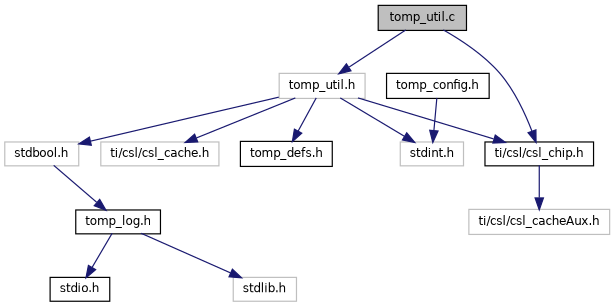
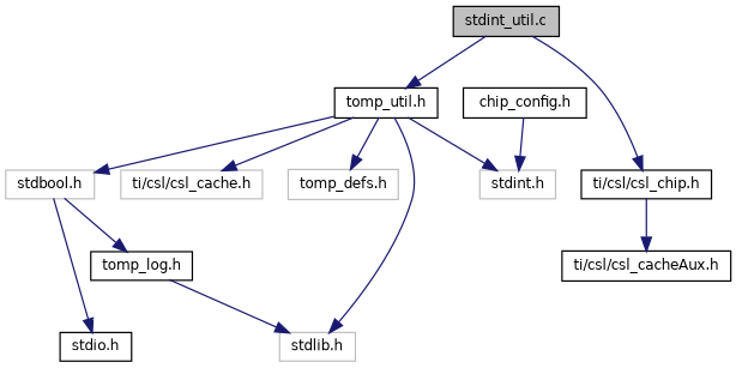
  digraph {
    node [color=black fillcolor=white fontname=Helvetica fontsize=10 shape=record style=filled]
    edge [color=midnightblue fontname=Helvetica fontsize=10 labelfontname=Helvetica labelfontsize=10 style=solid]
-   n1 [fillcolor=grey75 fontcolor=black height=0.2 label="tomp_util.c" width=0.4]
-   n2 [color=grey75 height=0.2 label="tomp_util.h" width=0.4]
+   n1 [fillcolor=grey75 fontcolor=black height=0.2 label="stdint_util.c" width=0.4]
+   n2 [height=0.2 label="tomp_util.h" width=0.4]
    n3 [height=0.2 label="ti/csl/csl_chip.h" width=0.4]
-   n4 [height=0.2 label="tomp_defs.h" width=0.4]
+   n4 [color=grey75 height=0.2 label="tomp_defs.h" width=0.4]
    n5 [color=grey75 height=0.2 label="stdint.h" width=0.4]
    n6 [color=grey75 height=0.2 label="stdbool.h" width=0.4]
    n7 [color=grey75 height=0.2 label="ti/csl/csl_cache.h" width=0.4]
    n8 [color=grey75 height=0.2 label="stdlib.h" width=0.4]
-   n9 [height=0.2 label="tomp_config.h" width=0.4]
+   n9 [height=0.2 label="chip_config.h" width=0.4]
    n10 [height=0.2 label="tomp_log.h" width=0.4]
    n11 [height=0.2 label="stdio.h" width=0.4]
-   n12 [color=grey75 height=0.2 label="ti/csl/csl_cacheAux.h" width=0.4]
+   n12 [height=0.2 label="ti/csl/csl_cacheAux.h" width=0.4]
    n1 -> n2
    n1 -> n3
-   n2 -> n3
+   n2 -> n8
    n2 -> n4
    n2 -> n5
    n2 -> n6
    n2 -> n7
    n3 -> n12
    n6 -> n10
    n9 -> n5
    n10 -> n8
-   n10 -> n11
+   n6 -> n11
  }
